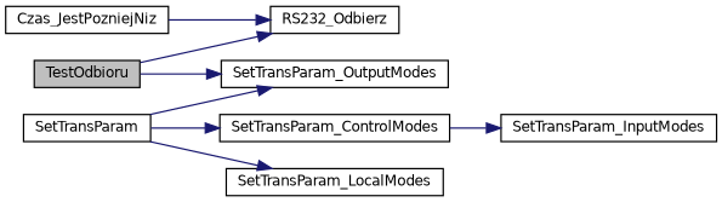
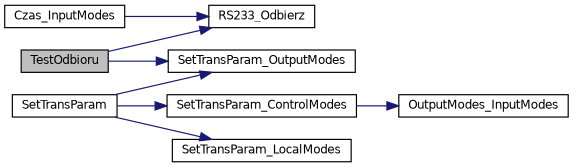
  digraph {
    rankdir=LR
    node [color=black fillcolor=white fontname=Helvetica fontsize=10 shape=record style=filled]
    edge [color=midnightblue fontname=Helvetica fontsize=10 labelfontname=Helvetica labelfontsize=10 style=solid]
    n1 [fillcolor=grey75 fontcolor=black height=0.2 label=TestOdbioru width=0.4]
-   n2 [height=0.2 label=RS232_Odbierz width=0.4]
+   n2 [height=0.2 label=RS233_Odbierz width=0.4]
    n3 [height=0.2 label=SetTransParam_OutputModes width=0.4]
    n4 [height=0.2 label=SetTransParam width=0.4]
    n5 [height=0.2 label=SetTransParam_ControlModes width=0.4]
    n6 [height=0.2 label=SetTransParam_LocalModes width=0.4]
-   n7 [height=0.2 label=SetTransParam_InputModes width=0.4]
-   n8 [height=0.2 label=Czas_JestPozniejNiz width=0.4]
+   n7 [height=0.2 label=OutputModes_InputModes width=0.4]
+   n8 [height=0.2 label=Czas_InputModes width=0.4]
    n1 -> n2
    n1 -> n3
    n4 -> n3
    n4 -> n5
    n4 -> n6
    n5 -> n7
    n8 -> n2
  }
